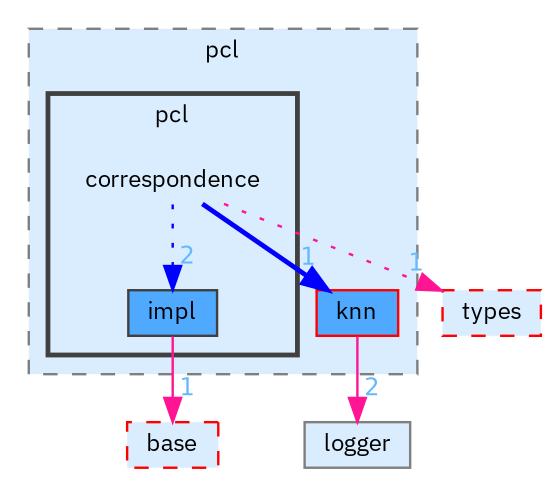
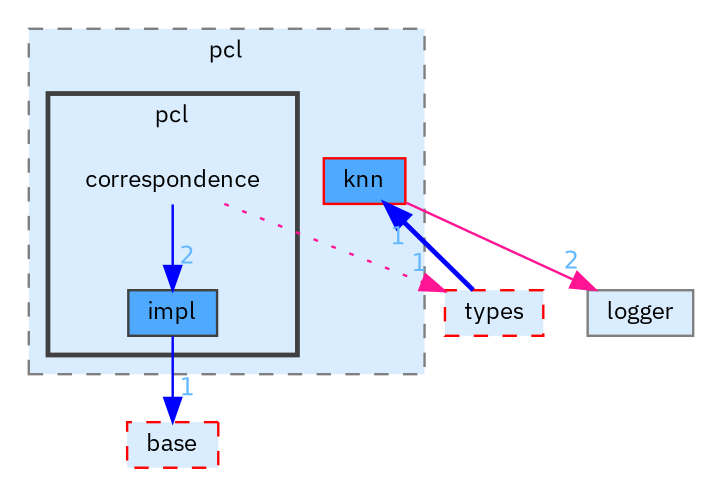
  digraph {
    compound=true
    fontname="IBM Plex Sans"
    node [fontname="IBM Plex Sans" fontsize=10 shape=box color=red fillcolor="#daedff" style=filled]
    edge [color=deeppink fontcolor=steelblue1 fontname="IBM Plex Sans" fontsize=10 headlabel=1 labeldistance=1.5 labelfontname=Helvetica labelfontsize=10 style=dotted]
    n1 [height=0.2 label=correspondence shape=plaintext width=0.4 color="" fillcolor="" style=""]
    n2 [color=grey25 fillcolor="#4ea9ff" height=0.2 label=impl width=0.4]
    n3 [fillcolor="#4ea9ff" height=0.2 label=knn width=0.4]
    n4 [height=0.2 label=types style="filled,dashed" width=0.4]
    n5 [height=0.2 label=base style="filled,dashed" width=0.4]
    n6 [color=grey50 height=0.2 label=logger width=0.4]
    subgraph cluster_1 {
      bgcolor="#daedff"
      fontsize=10
      label=pcl
      pencolor=grey50
      style="filled,dashed"
      n3
      subgraph cluster_2 {
        bgcolor="#daedff"
        fontsize=10
        label=pcl
        pencolor=grey25
        style="filled,bold"
        n1
        n2
      }
    }
-   n1 -> n2 [color=blue headlabel=2]
-   n1 -> n3 [color=blue style=bold]
+   n1 -> n2 [color=blue headlabel=2 style=solid]
+   n4 -> n3 [color=blue style=bold]
    n1 -> n4
-   n2 -> n5 [style=solid]
+   n2 -> n5 [color=blue style=solid]
    n3 -> n6 [headlabel=2 style=solid]
  }
